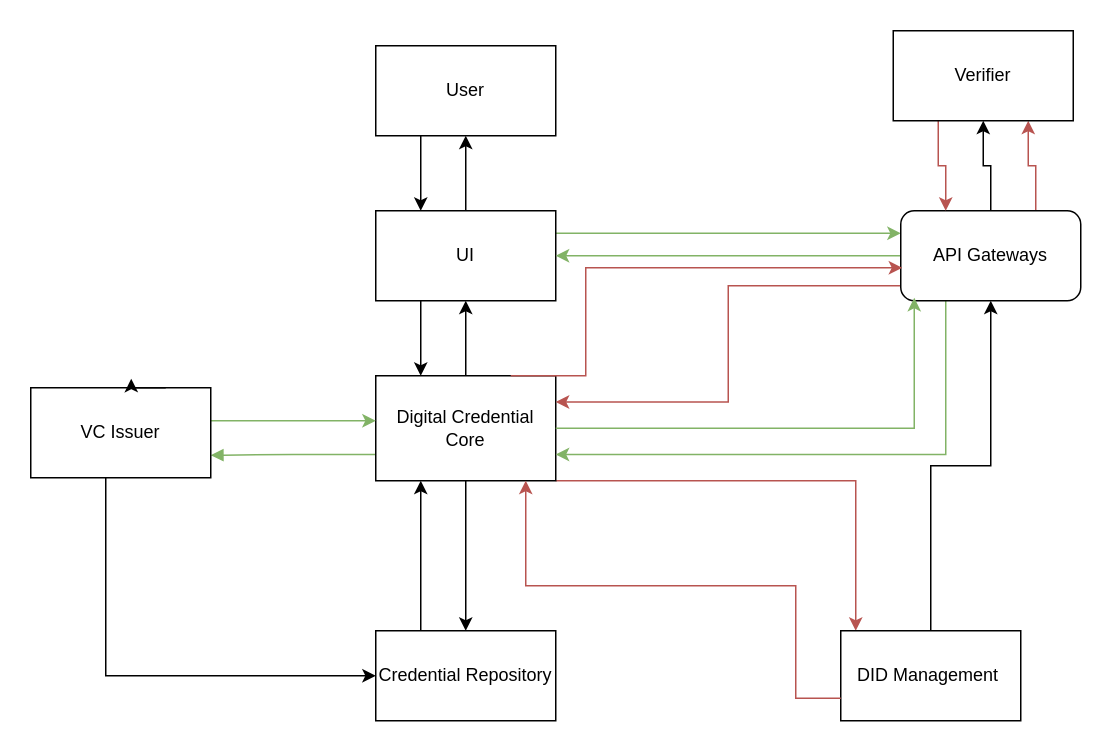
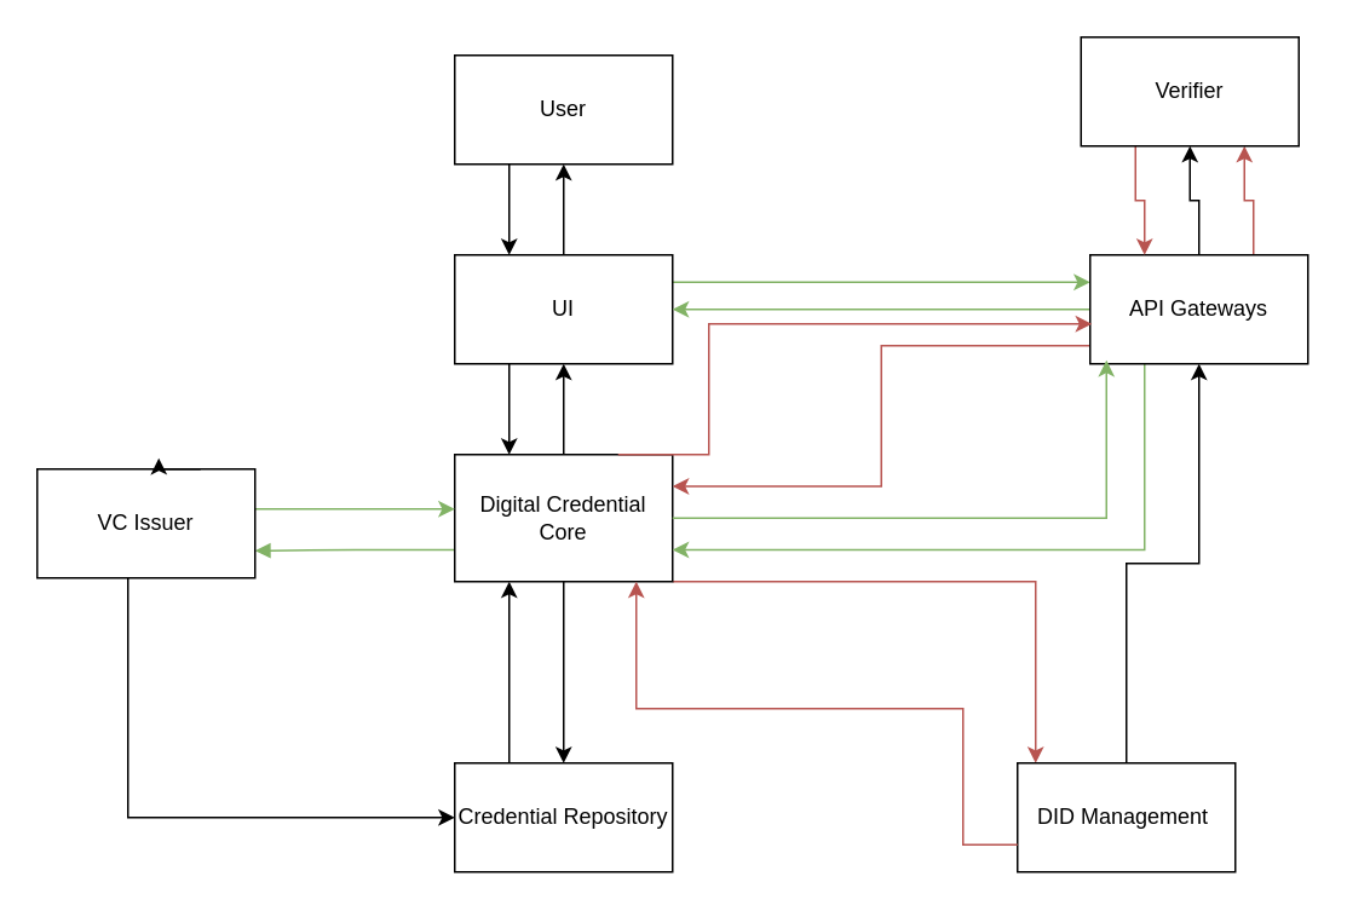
  <mxCell id="0" />
  <mxCell id="1" parent="0" />
  <mxCell id="2" value="" style="edgeStyle=orthogonalEdgeStyle;rounded=0;orthogonalLoop=1;jettySize=auto;html=1;fillColor=#f8cecc;strokeColor=#b85450;exitX=1;exitY=1;exitDx=0;exitDy=0;" edge="1" parent="1" source="6" target="15"><mxGeometry relative="1" as="geometry"><Array as="points"><mxPoint x="570" y="320" /></Array></mxGeometry></mxCell>
  <mxCell id="3" value="" style="edgeStyle=orthogonalEdgeStyle;rounded=0;orthogonalLoop=1;jettySize=auto;html=1;" edge="1" parent="1" source="6" target="17"><mxGeometry relative="1" as="geometry" /></mxCell>
  <mxCell id="4" style="edgeStyle=orthogonalEdgeStyle;rounded=0;orthogonalLoop=1;jettySize=auto;html=1;exitX=0;exitY=0.75;exitDx=0;exitDy=0;entryX=1;entryY=0.75;entryDx=0;entryDy=0;fillColor=#d5e8d4;strokeColor=#82b366;endArrow=block;endFill=1;" edge="1" parent="1" source="6" target="9"><mxGeometry relative="1" as="geometry" /></mxCell>
  <mxCell id="5" style="edgeStyle=orthogonalEdgeStyle;rounded=0;orthogonalLoop=1;jettySize=auto;html=1;entryX=0.5;entryY=1;entryDx=0;entryDy=0;" edge="1" parent="1" source="6" target="13"><mxGeometry relative="1" as="geometry" /></mxCell>
  <mxCell id="6" value="Digital Credential Core" style="rounded=0;whiteSpace=wrap;html=1;" vertex="1" parent="1"><mxGeometry x="250" y="250" width="120" height="70" as="geometry" /></mxCell>
  <mxCell id="7" style="edgeStyle=orthogonalEdgeStyle;rounded=0;orthogonalLoop=1;jettySize=auto;html=1;entryX=0;entryY=0.5;entryDx=0;entryDy=0;" edge="1" parent="1" source="9" target="17"><mxGeometry relative="1" as="geometry"><Array as="points"><mxPoint x="70" y="450" /></Array></mxGeometry></mxCell>
  <mxCell id="8" style="edgeStyle=orthogonalEdgeStyle;rounded=0;orthogonalLoop=1;jettySize=auto;html=1;entryX=0;entryY=0.5;entryDx=0;entryDy=0;fillColor=#d5e8d4;strokeColor=#82b366;" edge="1" parent="1"><mxGeometry relative="1" as="geometry"><mxPoint x="130" y="280" as="sourcePoint" /><mxPoint x="250" y="280" as="targetPoint" /></mxGeometry></mxCell>
  <mxCell id="9" value="VC Issuer" style="rounded=0;whiteSpace=wrap;html=1;" vertex="1" parent="1"><mxGeometry x="20" y="258" width="120" height="60" as="geometry" /></mxCell>
  <mxCell id="10" style="edgeStyle=orthogonalEdgeStyle;rounded=0;orthogonalLoop=1;jettySize=auto;html=1;exitX=0.25;exitY=1;exitDx=0;exitDy=0;entryX=0.25;entryY=0;entryDx=0;entryDy=0;" edge="1" parent="1" source="13" target="6"><mxGeometry relative="1" as="geometry" /></mxCell>
  <mxCell id="11" value="" style="edgeStyle=orthogonalEdgeStyle;rounded=0;orthogonalLoop=1;jettySize=auto;html=1;" edge="1" parent="1" source="13" target="25"><mxGeometry relative="1" as="geometry"><Array as="points"><mxPoint x="310" y="110" /><mxPoint x="310" y="110" /></Array></mxGeometry></mxCell>
  <mxCell id="12" style="edgeStyle=orthogonalEdgeStyle;rounded=0;orthogonalLoop=1;jettySize=auto;html=1;exitX=1;exitY=0.25;exitDx=0;exitDy=0;entryX=0;entryY=0.25;entryDx=0;entryDy=0;fillColor=#d5e8d4;strokeColor=#82b366;" edge="1" parent="1" source="13" target="23"><mxGeometry relative="1" as="geometry" /></mxCell>
  <mxCell id="13" value="UI" style="rounded=0;whiteSpace=wrap;html=1;" vertex="1" parent="1"><mxGeometry x="250" y="140" width="120" height="60" as="geometry" /></mxCell>
  <mxCell id="14" style="edgeStyle=orthogonalEdgeStyle;rounded=0;orthogonalLoop=1;jettySize=auto;html=1;exitX=0.5;exitY=0;exitDx=0;exitDy=0;entryX=0.5;entryY=1;entryDx=0;entryDy=0;" edge="1" parent="1" source="15" target="23"><mxGeometry relative="1" as="geometry" /></mxCell>
  <mxCell id="15" value="DID Management&amp;nbsp;" style="rounded=0;whiteSpace=wrap;html=1;" vertex="1" parent="1"><mxGeometry x="560" y="420" width="120" height="60" as="geometry" /></mxCell>
  <mxCell id="16" style="edgeStyle=orthogonalEdgeStyle;rounded=0;orthogonalLoop=1;jettySize=auto;html=1;exitX=0.25;exitY=0;exitDx=0;exitDy=0;entryX=0.25;entryY=1;entryDx=0;entryDy=0;" edge="1" parent="1" source="17" target="6"><mxGeometry relative="1" as="geometry" /></mxCell>
  <mxCell id="17" value="Credential Repository" style="rounded=0;whiteSpace=wrap;html=1;" vertex="1" parent="1"><mxGeometry x="250" y="420" width="120" height="60" as="geometry" /></mxCell>
  <mxCell id="18" value="" style="edgeStyle=orthogonalEdgeStyle;rounded=0;orthogonalLoop=1;jettySize=auto;html=1;" edge="1" parent="1" source="23" target="27"><mxGeometry relative="1" as="geometry" /></mxCell>
  <mxCell id="19" style="edgeStyle=orthogonalEdgeStyle;rounded=0;orthogonalLoop=1;jettySize=auto;html=1;entryX=1;entryY=0.25;entryDx=0;entryDy=0;exitX=0;exitY=0.833;exitDx=0;exitDy=0;exitPerimeter=0;fillColor=#f8cecc;strokeColor=#b85450;" edge="1" parent="1" source="23" target="6"><mxGeometry relative="1" as="geometry"><mxPoint x="490" y="190" as="sourcePoint" /></mxGeometry></mxCell>
  <mxCell id="20" style="edgeStyle=orthogonalEdgeStyle;rounded=0;orthogonalLoop=1;jettySize=auto;html=1;exitX=0.75;exitY=0;exitDx=0;exitDy=0;entryX=0.75;entryY=1;entryDx=0;entryDy=0;fillColor=#f8cecc;strokeColor=#b85450;" edge="1" parent="1" source="23" target="27"><mxGeometry relative="1" as="geometry" /></mxCell>
  <mxCell id="21" style="edgeStyle=orthogonalEdgeStyle;rounded=0;orthogonalLoop=1;jettySize=auto;html=1;exitX=0;exitY=0.5;exitDx=0;exitDy=0;entryX=1;entryY=0.5;entryDx=0;entryDy=0;fillColor=#d5e8d4;strokeColor=#82b366;" edge="1" parent="1" source="23" target="13"><mxGeometry relative="1" as="geometry" /></mxCell>
  <mxCell id="22" style="edgeStyle=orthogonalEdgeStyle;rounded=0;orthogonalLoop=1;jettySize=auto;html=1;exitX=0.25;exitY=1;exitDx=0;exitDy=0;entryX=1;entryY=0.75;entryDx=0;entryDy=0;fillColor=#d5e8d4;strokeColor=#82b366;" edge="1" parent="1" source="23" target="6"><mxGeometry relative="1" as="geometry" /></mxCell>
- <mxCell id="23" value="API Gateways" style="whiteSpace=wrap;html=1;rounded=1;" vertex="1" parent="1"><mxGeometry x="600" y="140" width="120" height="60" as="geometry" /></mxCell>
+ <mxCell id="23" value="API Gateways" style="whiteSpace=wrap;html=1;rounded=0;" vertex="1" parent="1"><mxGeometry x="600" y="140" width="120" height="60" as="geometry" /></mxCell>
  <mxCell id="24" style="edgeStyle=orthogonalEdgeStyle;rounded=0;orthogonalLoop=1;jettySize=auto;html=1;exitX=0.25;exitY=1;exitDx=0;exitDy=0;entryX=0.25;entryY=0;entryDx=0;entryDy=0;" edge="1" parent="1" source="25" target="13"><mxGeometry relative="1" as="geometry" /></mxCell>
  <mxCell id="25" value="User" style="rounded=0;whiteSpace=wrap;html=1;" vertex="1" parent="1"><mxGeometry x="250" y="30" width="120" height="60" as="geometry" /></mxCell>
  <mxCell id="26" style="edgeStyle=orthogonalEdgeStyle;rounded=0;orthogonalLoop=1;jettySize=auto;html=1;exitX=0.25;exitY=1;exitDx=0;exitDy=0;entryX=0.25;entryY=0;entryDx=0;entryDy=0;fillColor=#f8cecc;strokeColor=#b85450;" edge="1" parent="1" source="27" target="23"><mxGeometry relative="1" as="geometry" /></mxCell>
  <mxCell id="27" value="Verifier" style="whiteSpace=wrap;html=1;rounded=0;" vertex="1" parent="1"><mxGeometry x="595" y="20" width="120" height="60" as="geometry" /></mxCell>
  <mxCell id="28" style="edgeStyle=orthogonalEdgeStyle;rounded=0;orthogonalLoop=1;jettySize=auto;html=1;exitX=0.75;exitY=0;exitDx=0;exitDy=0;entryX=0.008;entryY=0.633;entryDx=0;entryDy=0;entryPerimeter=0;fillColor=#f8cecc;strokeColor=#b85450;" edge="1" parent="1" source="6" target="23"><mxGeometry relative="1" as="geometry"><Array as="points"><mxPoint x="390" y="250" /><mxPoint x="390" y="178" /></Array></mxGeometry></mxCell>
  <mxCell id="29" style="edgeStyle=orthogonalEdgeStyle;rounded=0;orthogonalLoop=1;jettySize=auto;html=1;exitX=0;exitY=0.75;exitDx=0;exitDy=0;fillColor=#f8cecc;strokeColor=#b85450;" edge="1" parent="1" source="15"><mxGeometry relative="1" as="geometry"><mxPoint x="350" y="320" as="targetPoint" /><Array as="points"><mxPoint x="530" y="465" /><mxPoint x="530" y="390" /><mxPoint x="350" y="390" /></Array></mxGeometry></mxCell>
  <mxCell id="30" style="edgeStyle=orthogonalEdgeStyle;rounded=0;orthogonalLoop=1;jettySize=auto;html=1;exitX=1;exitY=0.5;exitDx=0;exitDy=0;entryX=0.075;entryY=0.967;entryDx=0;entryDy=0;entryPerimeter=0;fillColor=#d5e8d4;strokeColor=#82b366;" edge="1" parent="1" source="6" target="23"><mxGeometry relative="1" as="geometry" /></mxCell>
  <mxCell id="31" style="edgeStyle=orthogonalEdgeStyle;rounded=0;orthogonalLoop=1;jettySize=auto;html=1;exitX=0.75;exitY=0;exitDx=0;exitDy=0;entryX=0.558;entryY=-0.1;entryDx=0;entryDy=0;entryPerimeter=0;" edge="1" parent="1" source="9" target="9"><mxGeometry relative="1" as="geometry" /></mxCell>
